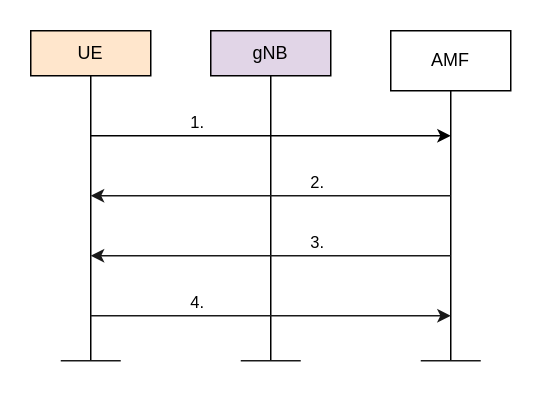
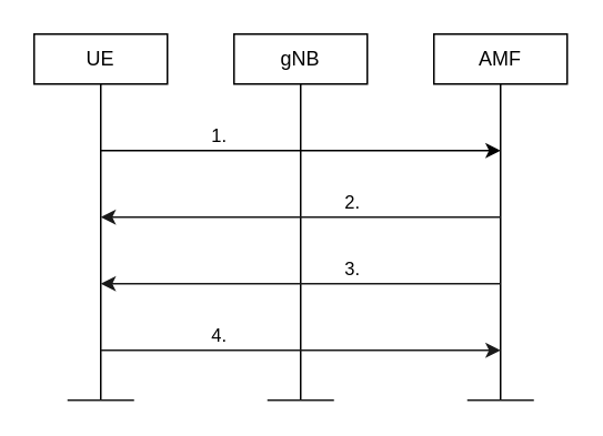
  <mxCell id="0" />
  <mxCell id="1" parent="0" />
  <mxCell id="2" value="" style="endArrow=none;html=1;rounded=0;" parent="1" edge="1"><mxGeometry width="50" height="50" relative="1" as="geometry"><mxPoint x="60" y="240" as="sourcePoint" /><mxPoint x="60" y="50" as="targetPoint" /></mxGeometry></mxCell>
  <mxCell id="3" value="" style="endArrow=none;html=1;rounded=0;" parent="1" edge="1"><mxGeometry width="50" height="50" relative="1" as="geometry"><mxPoint x="180" y="240" as="sourcePoint" /><mxPoint x="180" y="50" as="targetPoint" /></mxGeometry></mxCell>
  <mxCell id="4" value="" style="endArrow=none;html=1;rounded=0;" parent="1" target="5" edge="1"><mxGeometry width="50" height="50" relative="1" as="geometry"><mxPoint x="300" y="240" as="sourcePoint" /><mxPoint x="300" y="50" as="targetPoint" /></mxGeometry></mxCell>
- <mxCell id="5" value="AMF" style="rounded=0;whiteSpace=wrap;html=1;" parent="1" vertex="1"><mxGeometry x="260" y="20" width="80" height="40" as="geometry" /></mxCell>
- <mxCell id="6" value="gNB" style="rounded=0;whiteSpace=wrap;html=1;fillColor=#e1d5e7;" parent="1" vertex="1"><mxGeometry x="140" y="20" width="80" height="30" as="geometry" /></mxCell>
- <mxCell id="7" value="UE" style="rounded=0;whiteSpace=wrap;html=1;fillColor=#ffe6cc;" parent="1" vertex="1"><mxGeometry x="20" y="20" width="80" height="30" as="geometry" /></mxCell>
+ <mxCell id="5" value="AMF" style="rounded=0;whiteSpace=wrap;html=1;" parent="1" vertex="1"><mxGeometry x="260" y="20" width="80" height="30" as="geometry" /></mxCell>
+ <mxCell id="6" value="gNB" style="rounded=0;whiteSpace=wrap;html=1;" parent="1" vertex="1"><mxGeometry x="140" y="20" width="80" height="30" as="geometry" /></mxCell>
+ <mxCell id="7" value="UE" style="rounded=0;whiteSpace=wrap;html=1;" parent="1" vertex="1"><mxGeometry x="20" y="20" width="80" height="30" as="geometry" /></mxCell>
  <mxCell id="8" value="" style="endArrow=classic;html=1;rounded=0;" parent="1" edge="1"><mxGeometry width="50" height="50" relative="1" as="geometry"><mxPoint x="60" y="90" as="sourcePoint" /><mxPoint x="300" y="90" as="targetPoint" /></mxGeometry></mxCell>
  <mxCell id="9" value="1." style="edgeLabel;html=1;align=center;verticalAlign=middle;resizable=0;points=[];" parent="8" vertex="1" connectable="0"><mxGeometry x="0.327" y="-1" relative="1" as="geometry"><mxPoint x="-89" y="-11" as="offset" /></mxGeometry></mxCell>
  <mxCell id="10" value="" style="endArrow=classic;html=1;rounded=0;strokeColor=#1A1A1A;" parent="1" edge="1"><mxGeometry width="50" height="50" relative="1" as="geometry"><mxPoint x="300" y="130" as="sourcePoint" /><mxPoint x="60" y="130" as="targetPoint" /></mxGeometry></mxCell>
  <mxCell id="11" value="2." style="edgeLabel;html=1;align=center;verticalAlign=middle;resizable=0;points=[];" parent="10" vertex="1" connectable="0"><mxGeometry x="0.327" y="-1" relative="1" as="geometry"><mxPoint x="69" y="-9" as="offset" /></mxGeometry></mxCell>
  <mxCell id="12" value="" style="endArrow=classic;html=1;rounded=0;strokeColor=#1A1A1A;" parent="1" edge="1"><mxGeometry width="50" height="50" relative="1" as="geometry"><mxPoint x="300" y="170" as="sourcePoint" /><mxPoint x="60" y="170" as="targetPoint" /></mxGeometry></mxCell>
  <mxCell id="13" value="3." style="edgeLabel;html=1;align=center;verticalAlign=middle;resizable=0;points=[];" parent="12" vertex="1" connectable="0"><mxGeometry x="0.327" y="-1" relative="1" as="geometry"><mxPoint x="69" y="-9" as="offset" /></mxGeometry></mxCell>
  <mxCell id="14" value="" style="endArrow=classic;html=1;rounded=0;strokeColor=#1A1A1A;" parent="1" edge="1"><mxGeometry width="50" height="50" relative="1" as="geometry"><mxPoint x="60" y="210" as="sourcePoint" /><mxPoint x="300" y="210" as="targetPoint" /></mxGeometry></mxCell>
  <mxCell id="15" value="4." style="edgeLabel;html=1;align=center;verticalAlign=middle;resizable=0;points=[];" parent="14" vertex="1" connectable="0"><mxGeometry x="0.327" y="-1" relative="1" as="geometry"><mxPoint x="-89" y="-11" as="offset" /></mxGeometry></mxCell>
  <mxCell id="16" value="" style="endArrow=none;html=1;rounded=0;strokeColor=#1A1A1A;" parent="1" edge="1"><mxGeometry width="50" height="50" relative="1" as="geometry"><mxPoint x="40" y="240" as="sourcePoint" /><mxPoint x="80" y="240" as="targetPoint" /></mxGeometry></mxCell>
  <mxCell id="17" value="" style="endArrow=none;html=1;rounded=0;strokeColor=#1A1A1A;" parent="1" edge="1"><mxGeometry width="50" height="50" relative="1" as="geometry"><mxPoint x="280" y="240" as="sourcePoint" /><mxPoint x="320" y="240" as="targetPoint" /></mxGeometry></mxCell>
  <mxCell id="18" value="" style="endArrow=none;html=1;rounded=0;strokeColor=#1A1A1A;" parent="1" edge="1"><mxGeometry width="50" height="50" relative="1" as="geometry"><mxPoint x="160" y="240" as="sourcePoint" /><mxPoint x="200" y="240" as="targetPoint" /></mxGeometry></mxCell>
